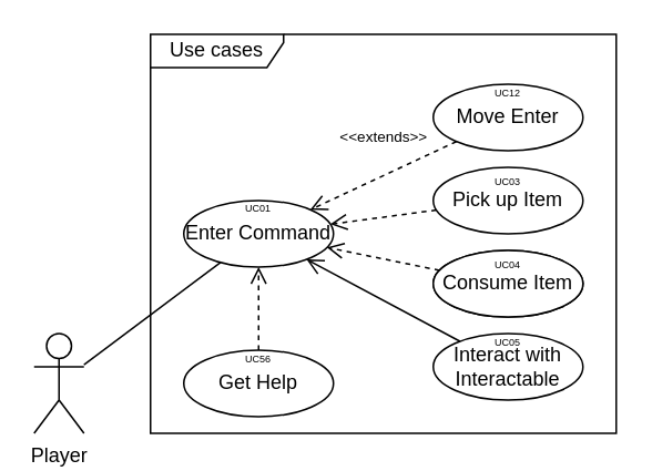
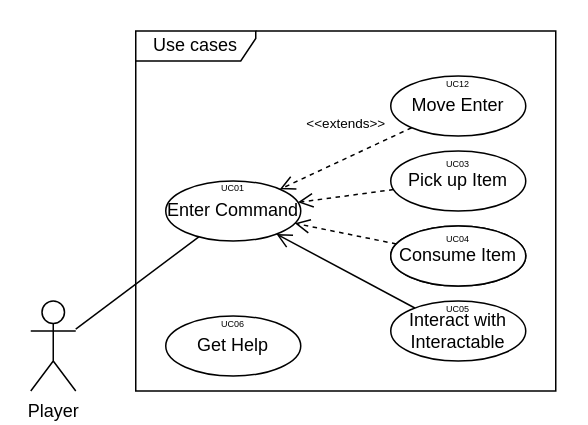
  <mxCell id="0" />
  <mxCell id="1" parent="0" />
  <mxCell id="2" value="Use cases" style="shape=umlFrame;whiteSpace=wrap;html=1;width=80;height=20;" parent="1" vertex="1"><mxGeometry x="90" y="20" width="280" height="240" as="geometry" /></mxCell>
  <mxCell id="3" value="Player" style="shape=umlActor;verticalLabelPosition=bottom;labelBackgroundColor=#ffffff;verticalAlign=top;html=1;" parent="1" vertex="1"><mxGeometry x="20" y="200" width="30" height="60" as="geometry" /></mxCell>
  <mxCell id="4" value="Move Enter" style="ellipse;whiteSpace=wrap;html=1;" parent="1" vertex="1"><mxGeometry x="260" y="50" width="90" height="40" as="geometry" /></mxCell>
  <mxCell id="5" value="Pick up Item" style="ellipse;whiteSpace=wrap;html=1;" parent="1" vertex="1"><mxGeometry x="260" y="100" width="90" height="40" as="geometry" /></mxCell>
  <mxCell id="6" value="Consume Item" style="ellipse;whiteSpace=wrap;html=1;" parent="1" vertex="1"><mxGeometry x="260" y="150" width="90" height="40" as="geometry" /></mxCell>
  <mxCell id="7" value="Consume Item" style="ellipse;whiteSpace=wrap;html=1;" parent="1" vertex="1"><mxGeometry x="260" y="150" width="90" height="40" as="geometry" /></mxCell>
  <mxCell id="8" value="Interact with Interactable" style="ellipse;whiteSpace=wrap;html=1;" parent="1" vertex="1"><mxGeometry x="260" y="200" width="90" height="40" as="geometry" /></mxCell>
  <mxCell id="9" value="Enter Command" style="ellipse;whiteSpace=wrap;html=1;" vertex="1" parent="1"><mxGeometry x="110" y="120" width="90" height="40" as="geometry" /></mxCell>
  <mxCell id="10" value="" style="endArrow=none;html=1;" edge="1" parent="1" source="3" target="9"><mxGeometry width="50" height="50" relative="1" as="geometry"><mxPoint x="20" y="330" as="sourcePoint" /><mxPoint x="70" y="280" as="targetPoint" /></mxGeometry></mxCell>
  <mxCell id="11" value="&lt;font style=&quot;font-size: 9px&quot;&gt;&amp;lt;&amp;lt;extends&amp;gt;&amp;gt;&lt;/font&gt;" style="html=1;verticalAlign=bottom;endArrow=open;dashed=1;endSize=8;" edge="1" parent="1" source="4" target="9"><mxGeometry x="-0.131" y="-14" relative="1" as="geometry"><mxPoint x="150" y="290" as="sourcePoint" /><mxPoint x="70" y="290" as="targetPoint" /><mxPoint as="offset" /></mxGeometry></mxCell>
  <mxCell id="12" value="" style="html=1;verticalAlign=bottom;endArrow=open;dashed=1;endSize=8;fillColor=none;" edge="1" parent="1" source="5" target="9"><mxGeometry x="-0.02" y="-4" relative="1" as="geometry"><mxPoint x="283.937" y="94.471" as="sourcePoint" /><mxPoint x="196.034" y="135.517" as="targetPoint" /><mxPoint as="offset" /></mxGeometry></mxCell>
  <mxCell id="13" value="" style="html=1;verticalAlign=bottom;endArrow=open;dashed=1;endSize=8;" edge="1" parent="1" source="7" target="9"><mxGeometry x="-0.324" y="5" relative="1" as="geometry"><mxPoint x="271.796" y="135.593" as="sourcePoint" /><mxPoint x="208.102" y="144.253" as="targetPoint" /><mxPoint as="offset" /></mxGeometry></mxCell>
  <mxCell id="14" value="" style="html=1;verticalAlign=bottom;endArrow=open;dashed=0;endSize=8;" edge="1" parent="1" source="8" target="9"><mxGeometry x="-0.18" y="18" relative="1" as="geometry"><mxPoint x="281.796" y="145.593" as="sourcePoint" /><mxPoint x="218.102" y="154.253" as="targetPoint" /><mxPoint as="offset" /></mxGeometry></mxCell>
  <mxCell id="15" value="Get Help" style="ellipse;whiteSpace=wrap;html=1;" vertex="1" parent="1"><mxGeometry x="110" y="210" width="90" height="40" as="geometry" /></mxCell>
- <mxCell id="16" value="" style="html=1;verticalAlign=bottom;endArrow=open;dashed=1;endSize=8;" edge="1" parent="1" source="15" target="9"><mxGeometry x="-0.18" y="18" relative="1" as="geometry"><mxPoint x="286.133" y="214.657" as="sourcePoint" /><mxPoint x="193.808" y="165.364" as="targetPoint" /><mxPoint as="offset" /></mxGeometry></mxCell>
  <mxCell id="17" value="&lt;font style=&quot;font-size: 6px&quot;&gt;UC01&lt;/font&gt;" style="text;html=1;strokeColor=none;fillColor=none;align=center;verticalAlign=middle;whiteSpace=wrap;rounded=0;" vertex="1" parent="1"><mxGeometry x="135" y="112.5" width="40" height="20" as="geometry" /></mxCell>
  <mxCell id="18" value="&lt;font style=&quot;font-size: 6px&quot;&gt;UC12&lt;/font&gt;" style="text;html=1;strokeColor=none;fillColor=none;align=center;verticalAlign=middle;whiteSpace=wrap;rounded=0;" vertex="1" parent="1"><mxGeometry x="285" y="44" width="40" height="20" as="geometry" /></mxCell>
  <mxCell id="19" value="&lt;font style=&quot;font-size: 6px&quot;&gt;UC03&lt;/font&gt;" style="text;html=1;strokeColor=none;fillColor=none;align=center;verticalAlign=middle;whiteSpace=wrap;rounded=0;" vertex="1" parent="1"><mxGeometry x="285" y="96.5" width="40" height="20" as="geometry" /></mxCell>
  <mxCell id="20" value="&lt;font style=&quot;font-size: 6px&quot;&gt;UC04&lt;/font&gt;" style="text;html=1;strokeColor=none;fillColor=none;align=center;verticalAlign=middle;whiteSpace=wrap;rounded=0;" vertex="1" parent="1"><mxGeometry x="285" y="147" width="40" height="20" as="geometry" /></mxCell>
  <mxCell id="21" value="&lt;font style=&quot;font-size: 6px&quot;&gt;UC05&lt;/font&gt;" style="text;html=1;strokeColor=none;fillColor=none;align=center;verticalAlign=middle;whiteSpace=wrap;rounded=0;" vertex="1" parent="1"><mxGeometry x="285" y="194" width="40" height="20" as="geometry" /></mxCell>
- <mxCell id="22" value="&lt;font style=&quot;font-size: 6px&quot;&gt;UC56&lt;/font&gt;" style="text;html=1;strokeColor=none;fillColor=none;align=center;verticalAlign=middle;whiteSpace=wrap;rounded=0;" vertex="1" parent="1"><mxGeometry x="135" y="204" width="40" height="20" as="geometry" /></mxCell>
+ <mxCell id="22" value="&lt;font style=&quot;font-size: 6px&quot;&gt;UC06&lt;/font&gt;" style="text;html=1;strokeColor=none;fillColor=none;align=center;verticalAlign=middle;whiteSpace=wrap;rounded=0;" vertex="1" parent="1"><mxGeometry x="135" y="204" width="40" height="20" as="geometry" /></mxCell>
